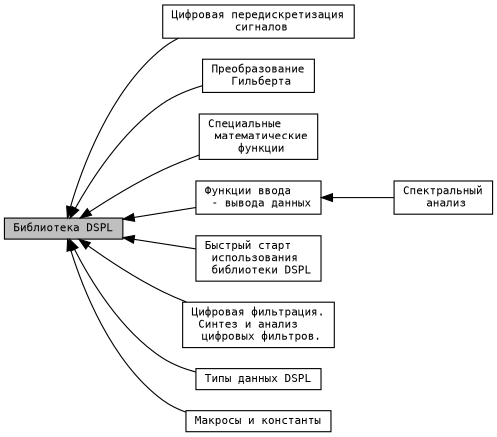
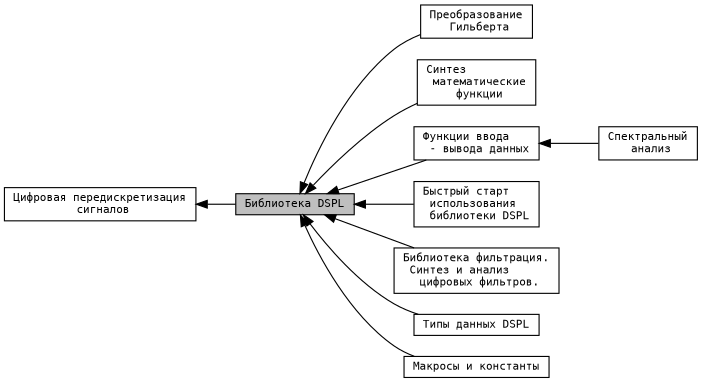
  digraph {
    fontname="DejaVu Sans Mono"
    rankdir=LR
    node [color=black fillcolor=white fontname="DejaVu Sans Mono" fontsize=10 shape=record style=filled]
    edge [dir=back fontname="DejaVu Sans Mono" fontsize=10 labelfontname=Helvetica labelfontsize=10 shape=plaintext style=solid]
    n1 [height=0.2 label="Цифровая передискретизация\l сигналов" width=0.4]
    n2 [height=0.2 label="Спектральный\l анализ" width=0.4]
    n3 [fillcolor=grey75 fontcolor=black height=0.2 label="Библиотека DSPL" width=0.4]
    n4 [height=0.2 label="Преобразование\l Гильберта" width=0.4]
-   n5 [height=0.2 label="Специальные\l математические\l функции" width=0.4]
+   n5 [height=0.2 label="Синтез\l математические\l функции" width=0.4]
    n6 [height=0.2 label="Функции ввода\l - вывода данных" width=0.4]
    n7 [height=0.2 label="Быстрый старт\l использования\l библиотеки DSPL" width=0.4]
-   n8 [height=0.2 label="Цифровая фильтрация.\l Синтез и анализ\l цифровых фильтров." width=0.4]
+   n8 [height=0.2 label="Библиотека фильтрация.\l Синтез и анализ\l цифровых фильтров." width=0.4]
    n9 [height=0.2 label="Типы данных DSPL" width=0.4]
    n10 [height=0.2 label="Макросы и константы" width=0.4]
-   n3 -> n1
+   n1 -> n3
    n3 -> n4
    n3 -> n5
    n3 -> n6
    n3 -> n7
    n3 -> n8
    n3 -> n9
    n3 -> n10
    n6 -> n2
  }
